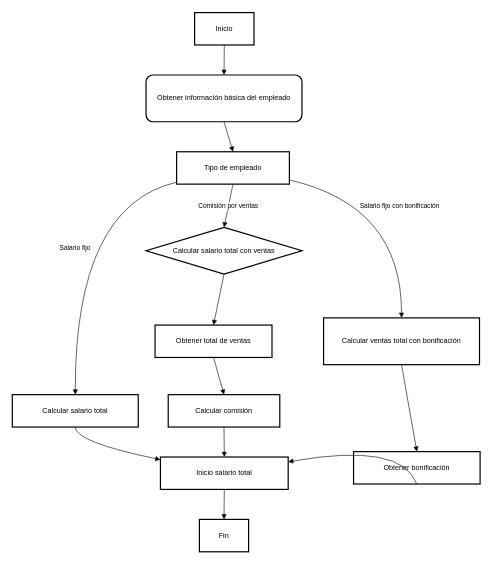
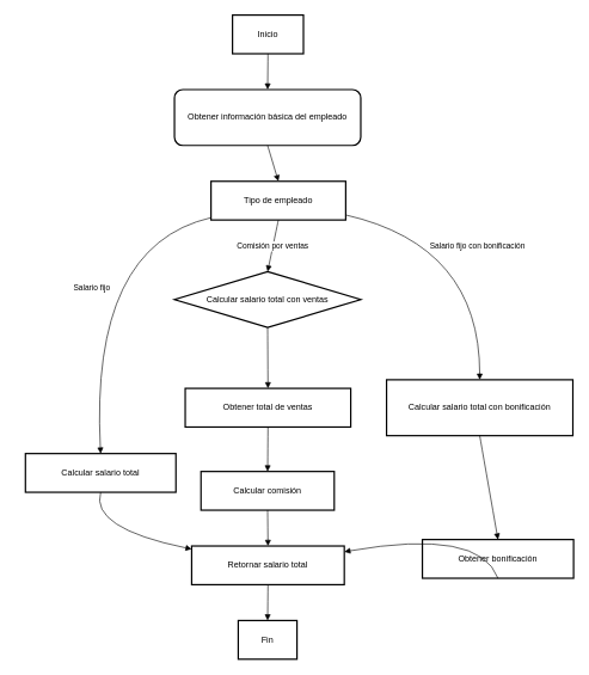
  <mxCell id="0" />
  <mxCell id="1" parent="0" />
  <mxCell id="2" value="Inicio" style="whiteSpace=wrap;strokeWidth=2;" parent="1" vertex="1"><mxGeometry x="324" y="20" width="99" height="54" as="geometry" /></mxCell>
  <mxCell id="3" value="Obtener información básica del empleado" style="whiteSpace=wrap;strokeWidth=2;rounded=1;" parent="1" vertex="1"><mxGeometry x="243" y="124" width="260" height="78" as="geometry" /></mxCell>
  <mxCell id="4" value="Tipo de empleado" style="whiteSpace=wrap;strokeWidth=2;" parent="1" vertex="1"><mxGeometry x="294" y="252" width="188" height="54" as="geometry" /></mxCell>
- <mxCell id="5" value="Calcular salario total" style="whiteSpace=wrap;strokeWidth=2;" parent="1" vertex="1"><mxGeometry x="20" y="657" width="210" height="54" as="geometry" /></mxCell>
+ <mxCell id="5" value="Calcular salario total" style="whiteSpace=wrap;strokeWidth=2;" parent="1" vertex="1"><mxGeometry x="35" y="632" width="210" height="54" as="geometry" /></mxCell>
  <mxCell id="6" value="Calcular salario total con ventas" style="rhombus;whiteSpace=wrap;strokeWidth=2;" parent="1" vertex="1"><mxGeometry x="243" y="378" width="260" height="78" as="geometry" /></mxCell>
- <mxCell id="7" value="Calcular ventas total con bonificación" style="whiteSpace=wrap;strokeWidth=2;" parent="1" vertex="1"><mxGeometry x="539" y="529" width="260" height="78" as="geometry" /></mxCell>
- <mxCell id="8" value="Inicio salario total" style="whiteSpace=wrap;strokeWidth=2;" parent="1" vertex="1"><mxGeometry x="267" y="761" width="213" height="54" as="geometry" /></mxCell>
- <mxCell id="9" value="Obtener total de ventas" style="whiteSpace=wrap;strokeWidth=2;" parent="1" vertex="1"><mxGeometry x="258" y="541" width="195" height="54" as="geometry" /></mxCell>
+ <mxCell id="7" value="Calcular salario total con bonificación" style="whiteSpace=wrap;strokeWidth=2;" parent="1" vertex="1"><mxGeometry x="539" y="529" width="260" height="78" as="geometry" /></mxCell>
+ <mxCell id="8" value="Retornar salario total" style="whiteSpace=wrap;strokeWidth=2;" parent="1" vertex="1"><mxGeometry x="267" y="761" width="213" height="54" as="geometry" /></mxCell>
+ <mxCell id="9" value="Obtener total de ventas" style="whiteSpace=wrap;strokeWidth=2;" parent="1" vertex="1"><mxGeometry x="258" y="541" width="231" height="54" as="geometry" /></mxCell>
  <mxCell id="10" value="Calcular comisión" style="whiteSpace=wrap;strokeWidth=2;" parent="1" vertex="1"><mxGeometry x="280" y="657" width="186" height="54" as="geometry" /></mxCell>
  <mxCell id="11" value="Obtener bonificación" style="whiteSpace=wrap;strokeWidth=2;" parent="1" vertex="1"><mxGeometry x="589" y="752" width="211" height="54" as="geometry" /></mxCell>
  <mxCell id="12" value="Fin" style="whiteSpace=wrap;strokeWidth=2;" parent="1" vertex="1"><mxGeometry x="332" y="865" width="82" height="54" as="geometry" /></mxCell>
  <mxCell id="13" value="" style="curved=1;startArrow=none;endArrow=block;exitX=0.5;exitY=1;entryX=0.5;entryY=0;" parent="1" source="2" target="3" edge="1"><mxGeometry relative="1" as="geometry"><Array as="points" /></mxGeometry></mxCell>
  <mxCell id="14" value="" style="curved=1;startArrow=none;endArrow=block;exitX=0.5;exitY=1;entryX=0.5;entryY=0;" parent="1" source="3" target="4" edge="1"><mxGeometry relative="1" as="geometry"><Array as="points" /></mxGeometry></mxCell>
  <mxCell id="15" value="Salario fijo" style="curved=1;startArrow=none;endArrow=block;exitX=0;exitY=0.94;entryX=0.5;entryY=0;" parent="1" source="4" target="5" edge="1"><mxGeometry relative="1" as="geometry"><Array as="points"><mxPoint x="125" y="342" /></Array></mxGeometry></mxCell>
  <mxCell id="16" value="Comisión por ventas" style="curved=1;startArrow=none;endArrow=block;exitX=0.5;exitY=1;entryX=0.5;entryY=0.01;" parent="1" source="4" target="6" edge="1"><mxGeometry relative="1" as="geometry"><Array as="points" /></mxGeometry></mxCell>
  <mxCell id="17" value="Salario fijo con bonificación" style="curved=1;startArrow=none;endArrow=block;exitX=1;exitY=0.87;entryX=0.5;entryY=0;" parent="1" source="4" target="7" edge="1"><mxGeometry relative="1" as="geometry"><Array as="points"><mxPoint x="669" y="342" /></Array></mxGeometry></mxCell>
  <mxCell id="18" value="" style="curved=1;startArrow=none;endArrow=block;exitX=0.5;exitY=1;entryX=0;entryY=0.08;" parent="1" source="5" target="8" edge="1"><mxGeometry relative="1" as="geometry"><Array as="points"><mxPoint x="125" y="736" /></Array></mxGeometry></mxCell>
  <mxCell id="19" value="" style="curved=1;startArrow=none;endArrow=block;exitX=0.5;exitY=1.01;entryX=0.5;entryY=0;" parent="1" source="6" target="9" edge="1"><mxGeometry relative="1" as="geometry"><Array as="points" /></mxGeometry></mxCell>
  <mxCell id="20" value="" style="curved=1;startArrow=none;endArrow=block;exitX=0.5;exitY=1;entryX=0.5;entryY=0;" parent="1" source="9" target="10" edge="1"><mxGeometry relative="1" as="geometry"><Array as="points" /></mxGeometry></mxCell>
  <mxCell id="21" value="" style="curved=1;startArrow=none;endArrow=block;exitX=0.5;exitY=1;entryX=0.5;entryY=0;" parent="1" source="10" target="8" edge="1"><mxGeometry relative="1" as="geometry"><Array as="points" /></mxGeometry></mxCell>
  <mxCell id="22" value="" style="curved=1;startArrow=none;endArrow=block;exitX=0.5;exitY=1;entryX=0.5;entryY=0;" parent="1" source="7" target="11" edge="1"><mxGeometry relative="1" as="geometry"><Array as="points" /></mxGeometry></mxCell>
  <mxCell id="23" value="" style="curved=1;startArrow=none;endArrow=block;exitX=0.5;exitY=1;entryX=1;entryY=0.15;" parent="1" source="11" target="8" edge="1"><mxGeometry relative="1" as="geometry"><Array as="points"><mxPoint x="669" y="736" /></Array></mxGeometry></mxCell>
  <mxCell id="24" value="" style="curved=1;startArrow=none;endArrow=block;exitX=0.5;exitY=1;entryX=0.5;entryY=0;" parent="1" source="8" target="12" edge="1"><mxGeometry relative="1" as="geometry"><Array as="points" /></mxGeometry></mxCell>
